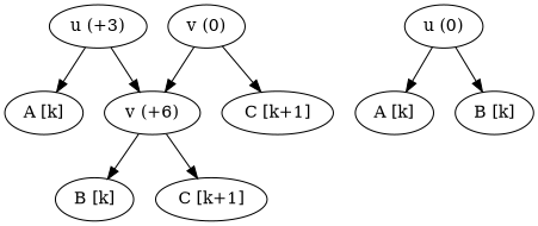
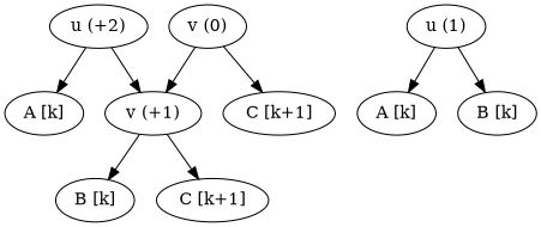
  digraph {
    ordering=out
    n1 [label="A [k]"]
-   n2 [label="u (+3)" shape=ellipse]
-   n3 [label="v (+6)" shape=ellipse]
+   n2 [label="u (+2)" shape=ellipse]
+   n3 [label="v (+1)" shape=ellipse]
    n4 [label="B [k]"]
    n5 [label="C [k+1]"]
    n6 [label="A [k]"]
-   n7 [label="u (0)" shape=ellipse]
+   n7 [label="u (1)" shape=ellipse]
    n8 [label="B [k]"]
    n9 [label="v (0)" shape=ellipse]
    n10 [label="C [k+1]"]
    n2 -> n1
    n2 -> n3
    n3 -> n4
    n3 -> n5
    n7 -> n6
    n7 -> n8
    n9 -> n3
    n9 -> n10
  }
